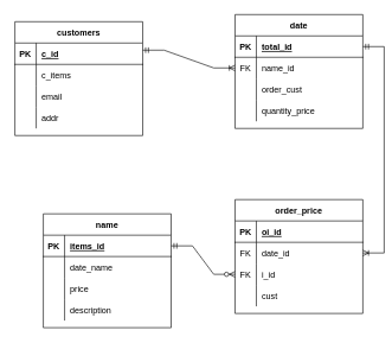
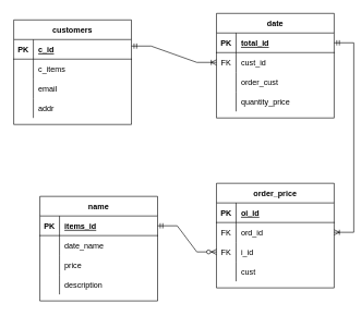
  <mxCell id="0" />
  <mxCell id="1" parent="0" />
  <mxCell id="2" value="customers" style="shape=table;startSize=30;container=1;collapsible=1;childLayout=tableLayout;fixedRows=1;rowLines=0;fontStyle=1;align=center;resizeLast=1;" vertex="1" parent="1"><mxGeometry x="20" width="180" height="160" as="geometry" y="30" /></mxCell>
  <mxCell id="3" value="" style="shape=tableRow;horizontal=0;startSize=0;swimlaneHead=0;swimlaneBody=0;fillColor=none;collapsible=0;dropTarget=0;points=[[0,0.5],[1,0.5]];portConstraint=eastwest;top=0;left=0;right=0;bottom=1;" vertex="1" parent="2"><mxGeometry y="30" width="180" height="30" as="geometry" /></mxCell>
  <mxCell id="4" value="PK" style="shape=partialRectangle;connectable=0;fillColor=none;top=0;left=0;bottom=0;right=0;fontStyle=1;overflow=hidden;" vertex="1" parent="3"><mxGeometry width="30" height="30" as="geometry"><mxRectangle width="30" height="30" as="alternateBounds" /></mxGeometry></mxCell>
  <mxCell id="5" value="c_id" style="shape=partialRectangle;connectable=0;fillColor=none;top=0;left=0;bottom=0;right=0;align=left;spacingLeft=6;fontStyle=5;overflow=hidden;" vertex="1" parent="3"><mxGeometry x="30" width="150" height="30" as="geometry"><mxRectangle width="150" height="30" as="alternateBounds" /></mxGeometry></mxCell>
  <mxCell id="6" value="" style="shape=tableRow;horizontal=0;startSize=0;swimlaneHead=0;swimlaneBody=0;fillColor=none;collapsible=0;dropTarget=0;points=[[0,0.5],[1,0.5]];portConstraint=eastwest;top=0;left=0;right=0;bottom=0;" vertex="1" parent="2"><mxGeometry y="60" width="180" height="30" as="geometry" /></mxCell>
  <mxCell id="7" value="" style="shape=partialRectangle;connectable=0;fillColor=none;top=0;left=0;bottom=0;right=0;editable=1;overflow=hidden;" vertex="1" parent="6"><mxGeometry width="30" height="30" as="geometry"><mxRectangle width="30" height="30" as="alternateBounds" /></mxGeometry></mxCell>
  <mxCell id="8" value="c_items" style="shape=partialRectangle;connectable=0;fillColor=none;top=0;left=0;bottom=0;right=0;align=left;spacingLeft=6;overflow=hidden;" vertex="1" parent="6"><mxGeometry x="30" width="150" height="30" as="geometry"><mxRectangle width="150" height="30" as="alternateBounds" /></mxGeometry></mxCell>
  <mxCell id="9" value="" style="shape=tableRow;horizontal=0;startSize=0;swimlaneHead=0;swimlaneBody=0;fillColor=none;collapsible=0;dropTarget=0;points=[[0,0.5],[1,0.5]];portConstraint=eastwest;top=0;left=0;right=0;bottom=0;" vertex="1" parent="2"><mxGeometry y="90" width="180" height="30" as="geometry" /></mxCell>
  <mxCell id="10" value="" style="shape=partialRectangle;connectable=0;fillColor=none;top=0;left=0;bottom=0;right=0;editable=1;overflow=hidden;" vertex="1" parent="9"><mxGeometry width="30" height="30" as="geometry"><mxRectangle width="30" height="30" as="alternateBounds" /></mxGeometry></mxCell>
  <mxCell id="11" value="email" style="shape=partialRectangle;connectable=0;fillColor=none;top=0;left=0;bottom=0;right=0;align=left;spacingLeft=6;overflow=hidden;" vertex="1" parent="9"><mxGeometry x="30" width="150" height="30" as="geometry"><mxRectangle width="150" height="30" as="alternateBounds" /></mxGeometry></mxCell>
  <mxCell id="12" value="" style="shape=tableRow;horizontal=0;startSize=0;swimlaneHead=0;swimlaneBody=0;fillColor=none;collapsible=0;dropTarget=0;points=[[0,0.5],[1,0.5]];portConstraint=eastwest;top=0;left=0;right=0;bottom=0;" vertex="1" parent="2"><mxGeometry y="120" width="180" height="30" as="geometry" /></mxCell>
  <mxCell id="13" value="" style="shape=partialRectangle;connectable=0;fillColor=none;top=0;left=0;bottom=0;right=0;editable=1;overflow=hidden;" vertex="1" parent="12"><mxGeometry width="30" height="30" as="geometry"><mxRectangle width="30" height="30" as="alternateBounds" /></mxGeometry></mxCell>
  <mxCell id="14" value="addr" style="shape=partialRectangle;connectable=0;fillColor=none;top=0;left=0;bottom=0;right=0;align=left;spacingLeft=6;overflow=hidden;" vertex="1" parent="12"><mxGeometry x="30" width="150" height="30" as="geometry"><mxRectangle width="150" height="30" as="alternateBounds" /></mxGeometry></mxCell>
  <mxCell id="15" value="order_price" style="shape=table;startSize=30;container=1;collapsible=1;childLayout=tableLayout;fixedRows=1;rowLines=0;fontStyle=1;align=center;resizeLast=1;" vertex="1" parent="1"><mxGeometry x="330" y="280" width="180" height="160" as="geometry" /></mxCell>
  <mxCell id="16" value="" style="shape=tableRow;horizontal=0;startSize=0;swimlaneHead=0;swimlaneBody=0;fillColor=none;collapsible=0;dropTarget=0;points=[[0,0.5],[1,0.5]];portConstraint=eastwest;top=0;left=0;right=0;bottom=1;" vertex="1" parent="15"><mxGeometry y="30" width="180" height="30" as="geometry" /></mxCell>
  <mxCell id="17" value="PK" style="shape=partialRectangle;connectable=0;fillColor=none;top=0;left=0;bottom=0;right=0;fontStyle=1;overflow=hidden;" vertex="1" parent="16"><mxGeometry width="30" height="30" as="geometry"><mxRectangle width="30" height="30" as="alternateBounds" /></mxGeometry></mxCell>
  <mxCell id="18" value="oi_id" style="shape=partialRectangle;connectable=0;fillColor=none;top=0;left=0;bottom=0;right=0;align=left;spacingLeft=6;fontStyle=5;overflow=hidden;" vertex="1" parent="16"><mxGeometry x="30" width="150" height="30" as="geometry"><mxRectangle width="150" height="30" as="alternateBounds" /></mxGeometry></mxCell>
  <mxCell id="19" value="" style="shape=tableRow;horizontal=0;startSize=0;swimlaneHead=0;swimlaneBody=0;fillColor=none;collapsible=0;dropTarget=0;points=[[0,0.5],[1,0.5]];portConstraint=eastwest;top=0;left=0;right=0;bottom=0;" vertex="1" parent="15"><mxGeometry y="60" width="180" height="30" as="geometry" /></mxCell>
  <mxCell id="20" value="FK" style="shape=partialRectangle;connectable=0;fillColor=none;top=0;left=0;bottom=0;right=0;editable=1;overflow=hidden;" vertex="1" parent="19"><mxGeometry width="30" height="30" as="geometry"><mxRectangle width="30" height="30" as="alternateBounds" /></mxGeometry></mxCell>
- <mxCell id="21" value="date_id" style="shape=partialRectangle;connectable=0;fillColor=none;top=0;left=0;bottom=0;right=0;align=left;spacingLeft=6;overflow=hidden;" vertex="1" parent="19"><mxGeometry x="30" width="150" height="30" as="geometry"><mxRectangle width="150" height="30" as="alternateBounds" /></mxGeometry></mxCell>
+ <mxCell id="21" value="ord_id" style="shape=partialRectangle;connectable=0;fillColor=none;top=0;left=0;bottom=0;right=0;align=left;spacingLeft=6;overflow=hidden;" vertex="1" parent="19"><mxGeometry x="30" width="150" height="30" as="geometry"><mxRectangle width="150" height="30" as="alternateBounds" /></mxGeometry></mxCell>
  <mxCell id="22" value="" style="shape=tableRow;horizontal=0;startSize=0;swimlaneHead=0;swimlaneBody=0;fillColor=none;collapsible=0;dropTarget=0;points=[[0,0.5],[1,0.5]];portConstraint=eastwest;top=0;left=0;right=0;bottom=0;" vertex="1" parent="15"><mxGeometry y="90" width="180" height="30" as="geometry" /></mxCell>
  <mxCell id="23" value="FK" style="shape=partialRectangle;connectable=0;fillColor=none;top=0;left=0;bottom=0;right=0;editable=1;overflow=hidden;" vertex="1" parent="22"><mxGeometry width="30" height="30" as="geometry"><mxRectangle width="30" height="30" as="alternateBounds" /></mxGeometry></mxCell>
  <mxCell id="24" value="i_id" style="shape=partialRectangle;connectable=0;fillColor=none;top=0;left=0;bottom=0;right=0;align=left;spacingLeft=6;overflow=hidden;" vertex="1" parent="22"><mxGeometry x="30" width="150" height="30" as="geometry"><mxRectangle width="150" height="30" as="alternateBounds" /></mxGeometry></mxCell>
  <mxCell id="25" value="" style="shape=tableRow;horizontal=0;startSize=0;swimlaneHead=0;swimlaneBody=0;fillColor=none;collapsible=0;dropTarget=0;points=[[0,0.5],[1,0.5]];portConstraint=eastwest;top=0;left=0;right=0;bottom=0;" vertex="1" parent="15"><mxGeometry y="120" width="180" height="30" as="geometry" /></mxCell>
  <mxCell id="26" value="" style="shape=partialRectangle;connectable=0;fillColor=none;top=0;left=0;bottom=0;right=0;editable=1;overflow=hidden;" vertex="1" parent="25"><mxGeometry width="30" height="30" as="geometry"><mxRectangle width="30" height="30" as="alternateBounds" /></mxGeometry></mxCell>
  <mxCell id="27" value="cust" style="shape=partialRectangle;connectable=0;fillColor=none;top=0;left=0;bottom=0;right=0;align=left;spacingLeft=6;overflow=hidden;" vertex="1" parent="25"><mxGeometry x="30" width="150" height="30" as="geometry"><mxRectangle width="150" height="30" as="alternateBounds" /></mxGeometry></mxCell>
  <mxCell id="28" value="date" style="shape=table;startSize=30;container=1;collapsible=1;childLayout=tableLayout;fixedRows=1;rowLines=0;fontStyle=1;align=center;resizeLast=1;" vertex="1" parent="1"><mxGeometry x="330" y="20" width="180" height="160" as="geometry" /></mxCell>
  <mxCell id="29" value="" style="shape=tableRow;horizontal=0;startSize=0;swimlaneHead=0;swimlaneBody=0;fillColor=none;collapsible=0;dropTarget=0;points=[[0,0.5],[1,0.5]];portConstraint=eastwest;top=0;left=0;right=0;bottom=1;" vertex="1" parent="28"><mxGeometry y="30" width="180" height="30" as="geometry" /></mxCell>
  <mxCell id="30" value="PK" style="shape=partialRectangle;connectable=0;fillColor=none;top=0;left=0;bottom=0;right=0;fontStyle=1;overflow=hidden;" vertex="1" parent="29"><mxGeometry width="30" height="30" as="geometry"><mxRectangle width="30" height="30" as="alternateBounds" /></mxGeometry></mxCell>
  <mxCell id="31" value="total_id" style="shape=partialRectangle;connectable=0;fillColor=none;top=0;left=0;bottom=0;right=0;align=left;spacingLeft=6;fontStyle=5;overflow=hidden;" vertex="1" parent="29"><mxGeometry x="30" width="150" height="30" as="geometry"><mxRectangle width="150" height="30" as="alternateBounds" /></mxGeometry></mxCell>
  <mxCell id="32" value="" style="shape=tableRow;horizontal=0;startSize=0;swimlaneHead=0;swimlaneBody=0;fillColor=none;collapsible=0;dropTarget=0;points=[[0,0.5],[1,0.5]];portConstraint=eastwest;top=0;left=0;right=0;bottom=0;" vertex="1" parent="28"><mxGeometry y="60" width="180" height="30" as="geometry" /></mxCell>
  <mxCell id="33" value="FK" style="shape=partialRectangle;connectable=0;fillColor=none;top=0;left=0;bottom=0;right=0;editable=1;overflow=hidden;" vertex="1" parent="32"><mxGeometry width="30" height="30" as="geometry"><mxRectangle width="30" height="30" as="alternateBounds" /></mxGeometry></mxCell>
- <mxCell id="34" value="name_id" style="shape=partialRectangle;connectable=0;fillColor=none;top=0;left=0;bottom=0;right=0;align=left;spacingLeft=6;overflow=hidden;" vertex="1" parent="32"><mxGeometry x="30" width="150" height="30" as="geometry"><mxRectangle width="150" height="30" as="alternateBounds" /></mxGeometry></mxCell>
+ <mxCell id="34" value="cust_id" style="shape=partialRectangle;connectable=0;fillColor=none;top=0;left=0;bottom=0;right=0;align=left;spacingLeft=6;overflow=hidden;" vertex="1" parent="32"><mxGeometry x="30" width="150" height="30" as="geometry"><mxRectangle width="150" height="30" as="alternateBounds" /></mxGeometry></mxCell>
  <mxCell id="35" value="" style="shape=tableRow;horizontal=0;startSize=0;swimlaneHead=0;swimlaneBody=0;fillColor=none;collapsible=0;dropTarget=0;points=[[0,0.5],[1,0.5]];portConstraint=eastwest;top=0;left=0;right=0;bottom=0;" vertex="1" parent="28"><mxGeometry y="90" width="180" height="30" as="geometry" /></mxCell>
  <mxCell id="36" value="" style="shape=partialRectangle;connectable=0;fillColor=none;top=0;left=0;bottom=0;right=0;editable=1;overflow=hidden;" vertex="1" parent="35"><mxGeometry width="30" height="30" as="geometry"><mxRectangle width="30" height="30" as="alternateBounds" /></mxGeometry></mxCell>
  <mxCell id="37" value="order_cust" style="shape=partialRectangle;connectable=0;fillColor=none;top=0;left=0;bottom=0;right=0;align=left;spacingLeft=6;overflow=hidden;" vertex="1" parent="35"><mxGeometry x="30" width="150" height="30" as="geometry"><mxRectangle width="150" height="30" as="alternateBounds" /></mxGeometry></mxCell>
  <mxCell id="38" value="" style="shape=tableRow;horizontal=0;startSize=0;swimlaneHead=0;swimlaneBody=0;fillColor=none;collapsible=0;dropTarget=0;points=[[0,0.5],[1,0.5]];portConstraint=eastwest;top=0;left=0;right=0;bottom=0;" vertex="1" parent="28"><mxGeometry y="120" width="180" height="30" as="geometry" /></mxCell>
  <mxCell id="39" value="" style="shape=partialRectangle;connectable=0;fillColor=none;top=0;left=0;bottom=0;right=0;editable=1;overflow=hidden;" vertex="1" parent="38"><mxGeometry width="30" height="30" as="geometry"><mxRectangle width="30" height="30" as="alternateBounds" /></mxGeometry></mxCell>
  <mxCell id="40" value="quantity_price" style="shape=partialRectangle;connectable=0;fillColor=none;top=0;left=0;bottom=0;right=0;align=left;spacingLeft=6;overflow=hidden;" vertex="1" parent="38"><mxGeometry x="30" width="150" height="30" as="geometry"><mxRectangle width="150" height="30" as="alternateBounds" /></mxGeometry></mxCell>
  <mxCell id="41" value="name" style="shape=table;startSize=30;container=1;collapsible=1;childLayout=tableLayout;fixedRows=1;rowLines=0;fontStyle=1;align=center;resizeLast=1;" vertex="1" parent="1"><mxGeometry x="60" y="300" width="180" height="160" as="geometry" /></mxCell>
  <mxCell id="42" value="" style="shape=tableRow;horizontal=0;startSize=0;swimlaneHead=0;swimlaneBody=0;fillColor=none;collapsible=0;dropTarget=0;points=[[0,0.5],[1,0.5]];portConstraint=eastwest;top=0;left=0;right=0;bottom=1;" vertex="1" parent="41"><mxGeometry y="30" width="180" height="30" as="geometry" /></mxCell>
  <mxCell id="43" value="PK" style="shape=partialRectangle;connectable=0;fillColor=none;top=0;left=0;bottom=0;right=0;fontStyle=1;overflow=hidden;" vertex="1" parent="42"><mxGeometry width="30" height="30" as="geometry"><mxRectangle width="30" height="30" as="alternateBounds" /></mxGeometry></mxCell>
  <mxCell id="44" value="items_id" style="shape=partialRectangle;connectable=0;fillColor=none;top=0;left=0;bottom=0;right=0;align=left;spacingLeft=6;fontStyle=5;overflow=hidden;" vertex="1" parent="42"><mxGeometry x="30" width="150" height="30" as="geometry"><mxRectangle width="150" height="30" as="alternateBounds" /></mxGeometry></mxCell>
  <mxCell id="45" value="" style="shape=tableRow;horizontal=0;startSize=0;swimlaneHead=0;swimlaneBody=0;fillColor=none;collapsible=0;dropTarget=0;points=[[0,0.5],[1,0.5]];portConstraint=eastwest;top=0;left=0;right=0;bottom=0;" vertex="1" parent="41"><mxGeometry y="60" width="180" height="30" as="geometry" /></mxCell>
  <mxCell id="46" value="" style="shape=partialRectangle;connectable=0;fillColor=none;top=0;left=0;bottom=0;right=0;editable=1;overflow=hidden;" vertex="1" parent="45"><mxGeometry width="30" height="30" as="geometry"><mxRectangle width="30" height="30" as="alternateBounds" /></mxGeometry></mxCell>
  <mxCell id="47" value="date_name" style="shape=partialRectangle;connectable=0;fillColor=none;top=0;left=0;bottom=0;right=0;align=left;spacingLeft=6;overflow=hidden;" vertex="1" parent="45"><mxGeometry x="30" width="150" height="30" as="geometry"><mxRectangle width="150" height="30" as="alternateBounds" /></mxGeometry></mxCell>
  <mxCell id="48" value="" style="shape=tableRow;horizontal=0;startSize=0;swimlaneHead=0;swimlaneBody=0;fillColor=none;collapsible=0;dropTarget=0;points=[[0,0.5],[1,0.5]];portConstraint=eastwest;top=0;left=0;right=0;bottom=0;" vertex="1" parent="41"><mxGeometry y="90" width="180" height="30" as="geometry" /></mxCell>
  <mxCell id="49" value="" style="shape=partialRectangle;connectable=0;fillColor=none;top=0;left=0;bottom=0;right=0;editable=1;overflow=hidden;" vertex="1" parent="48"><mxGeometry width="30" height="30" as="geometry"><mxRectangle width="30" height="30" as="alternateBounds" /></mxGeometry></mxCell>
  <mxCell id="50" value="price" style="shape=partialRectangle;connectable=0;fillColor=none;top=0;left=0;bottom=0;right=0;align=left;spacingLeft=6;overflow=hidden;" vertex="1" parent="48"><mxGeometry x="30" width="150" height="30" as="geometry"><mxRectangle width="150" height="30" as="alternateBounds" /></mxGeometry></mxCell>
  <mxCell id="51" value="" style="shape=tableRow;horizontal=0;startSize=0;swimlaneHead=0;swimlaneBody=0;fillColor=none;collapsible=0;dropTarget=0;points=[[0,0.5],[1,0.5]];portConstraint=eastwest;top=0;left=0;right=0;bottom=0;" vertex="1" parent="41"><mxGeometry y="120" width="180" height="30" as="geometry" /></mxCell>
  <mxCell id="52" value="" style="shape=partialRectangle;connectable=0;fillColor=none;top=0;left=0;bottom=0;right=0;editable=1;overflow=hidden;" vertex="1" parent="51"><mxGeometry width="30" height="30" as="geometry"><mxRectangle width="30" height="30" as="alternateBounds" /></mxGeometry></mxCell>
  <mxCell id="53" value="description" style="shape=partialRectangle;connectable=0;fillColor=none;top=0;left=0;bottom=0;right=0;align=left;spacingLeft=6;overflow=hidden;" vertex="1" parent="51"><mxGeometry x="30" width="150" height="30" as="geometry"><mxRectangle width="150" height="30" as="alternateBounds" /></mxGeometry></mxCell>
  <mxCell id="54" value="" style="edgeStyle=entityRelationEdgeStyle;fontSize=12;html=1;endArrow=ERoneToMany;startArrow=ERmandOne;rounded=0;exitX=1;exitY=0.25;exitDx=0;exitDy=0;" edge="1" parent="1" source="2" target="32"><mxGeometry width="100" height="100" relative="1" as="geometry"><mxPoint x="290" y="230" as="sourcePoint" /><mxPoint x="430" y="240" as="targetPoint" /></mxGeometry></mxCell>
  <mxCell id="55" value="" style="edgeStyle=entityRelationEdgeStyle;fontSize=12;html=1;endArrow=ERoneToMany;startArrow=ERmandOne;rounded=0;exitX=1;exitY=0.5;exitDx=0;exitDy=0;entryX=1;entryY=0.5;entryDx=0;entryDy=0;" edge="1" parent="1" source="29" target="19"><mxGeometry width="100" height="100" relative="1" as="geometry"><mxPoint x="370" y="350" as="sourcePoint" /><mxPoint x="470" y="250" as="targetPoint" /></mxGeometry></mxCell>
  <mxCell id="56" value="" style="edgeStyle=entityRelationEdgeStyle;fontSize=12;html=1;endArrow=ERzeroToMany;startArrow=ERmandOne;rounded=0;entryX=0;entryY=0.5;entryDx=0;entryDy=0;" edge="1" parent="1" source="42" target="22"><mxGeometry width="100" height="100" relative="1" as="geometry"><mxPoint x="260" y="310" as="sourcePoint" /><mxPoint x="470" y="250" as="targetPoint" /></mxGeometry></mxCell>
